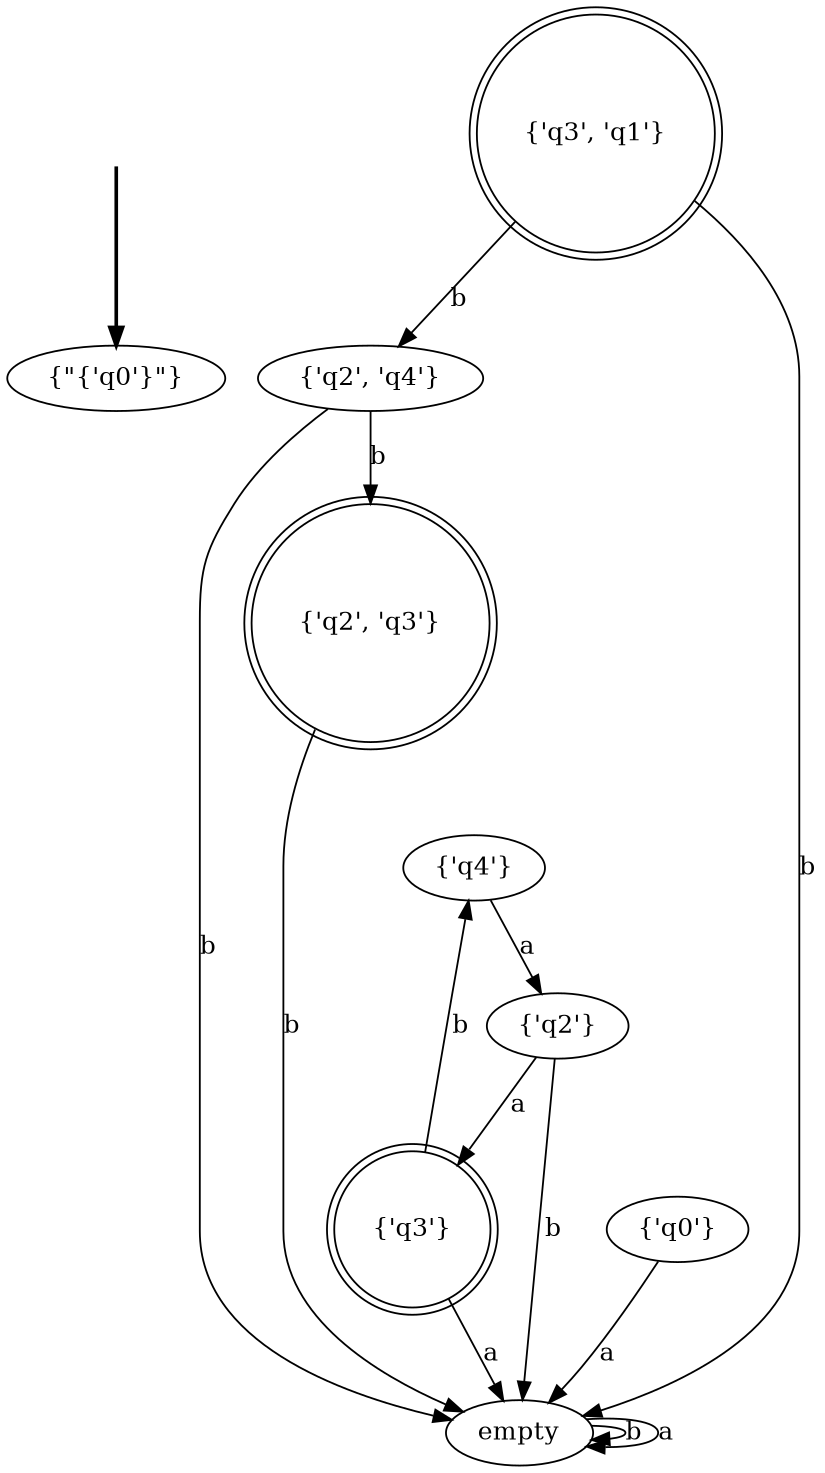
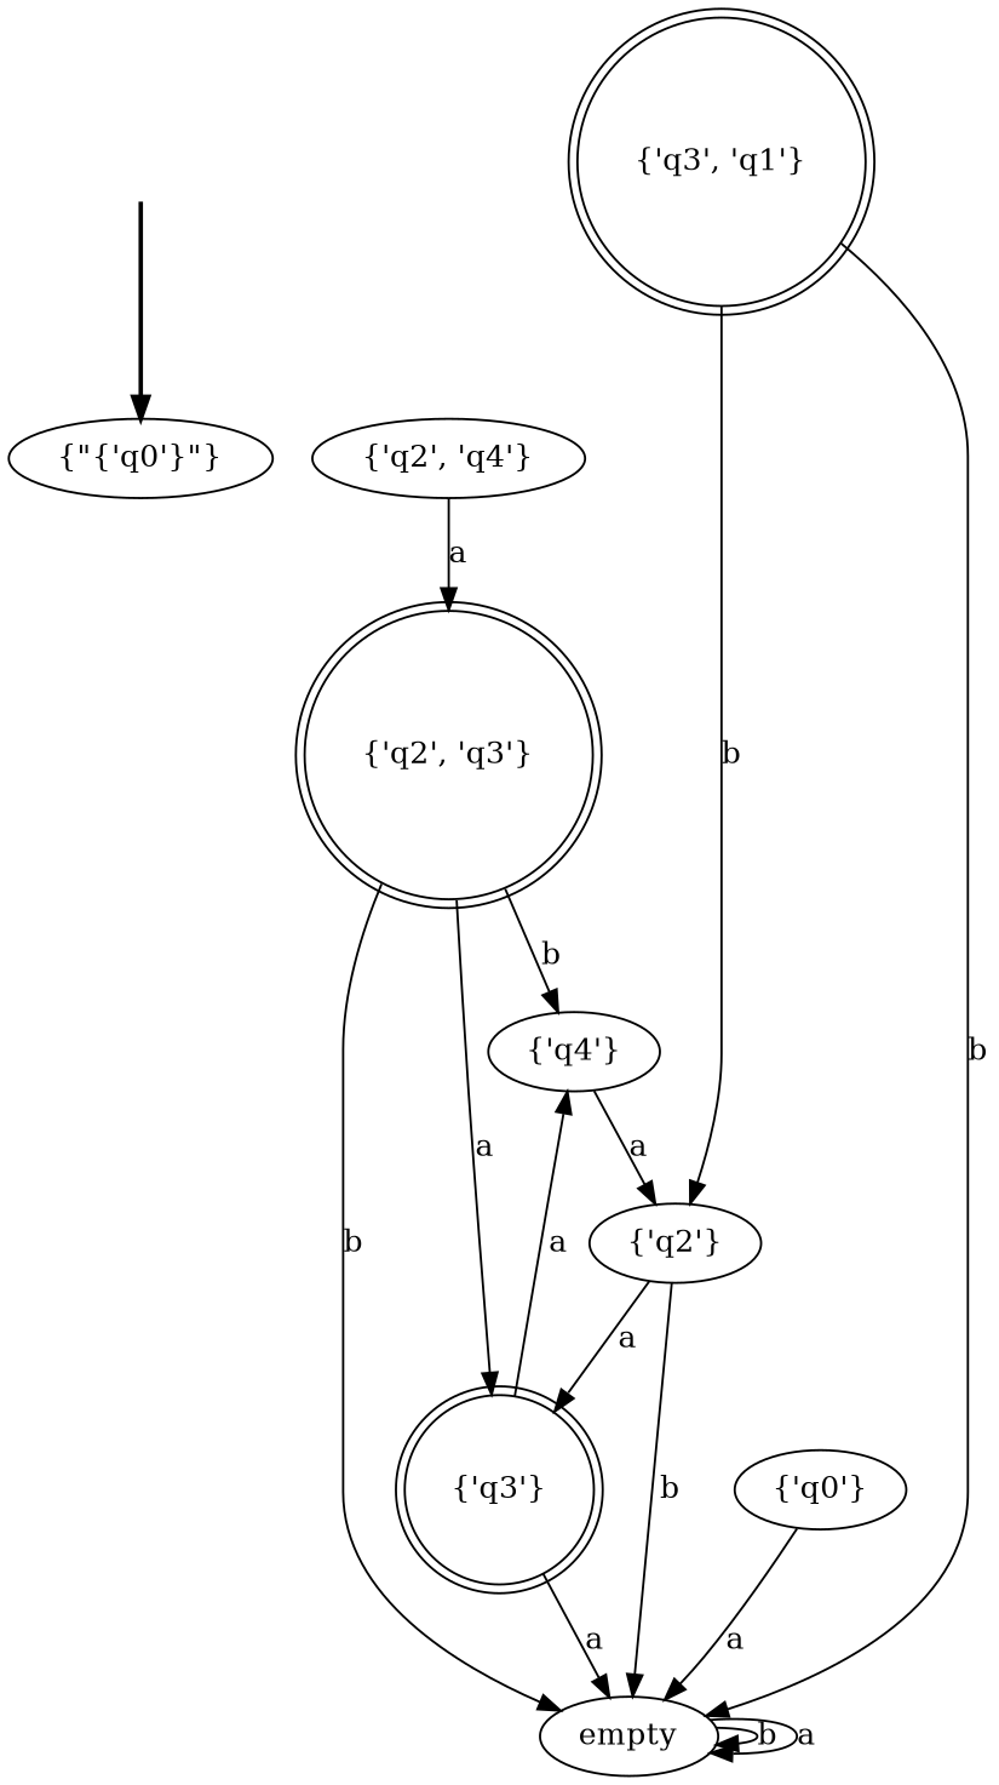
  digraph {
    fake [style=invisible]
    "{\"{'q0'}\"}"
    "{'q4'}"
    "{'q2'}"
    empty
    "{'q3'}" [shape=doublecircle]
    "{'q2', 'q3'}" [shape=doublecircle]
    "{'q2', 'q4'}"
    "{'q0'}"
    "{'q3', 'q1'}" [shape=doublecircle]
    fake -> "{\"{'q0'}\"}" [style=bold]
    "{'q4'}" -> "{'q2'}" [label=a]
    "{'q2'}" -> empty [label=b]
    "{'q2'}" -> "{'q3'}" [label=a]
    empty -> empty [label=b]
    empty -> empty [label=a]
-   "{'q3'}" -> "{'q4'}" [label=b]
+   "{'q3'}" -> "{'q4'}" [label=a]
    "{'q3'}" -> empty [label=a]
+   "{'q2', 'q3'}" -> "{'q4'}" [label=b]
    "{'q2', 'q3'}" -> empty [label=b]
-   "{'q2', 'q4'}" -> empty [label=b]
-   "{'q2', 'q4'}" -> "{'q2', 'q3'}" [label=b]
+   "{'q2', 'q3'}" -> "{'q3'}" [label=a]
+   "{'q2', 'q4'}" -> "{'q2', 'q3'}" [label=a]
    "{'q0'}" -> empty [label=a]
    "{'q3', 'q1'}" -> empty [label=b]
-   "{'q3', 'q1'}" -> "{'q2', 'q4'}" [label=b]
+   "{'q3', 'q1'}" -> "{'q2'}" [label=b]
  }
